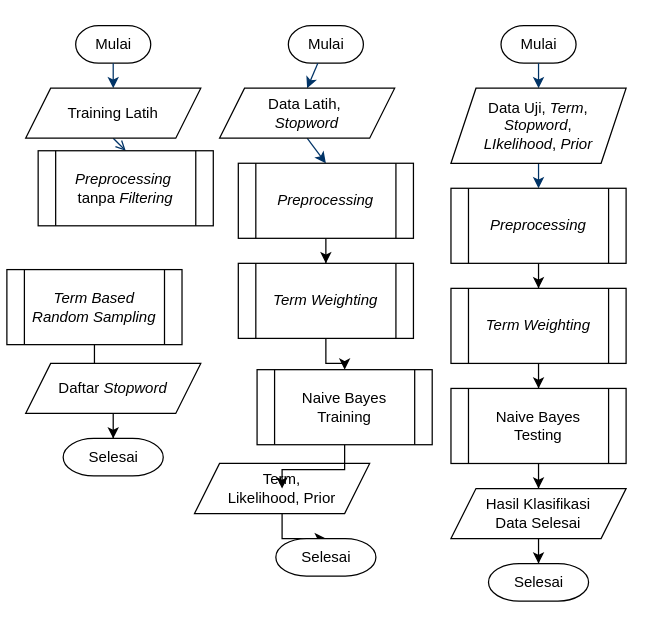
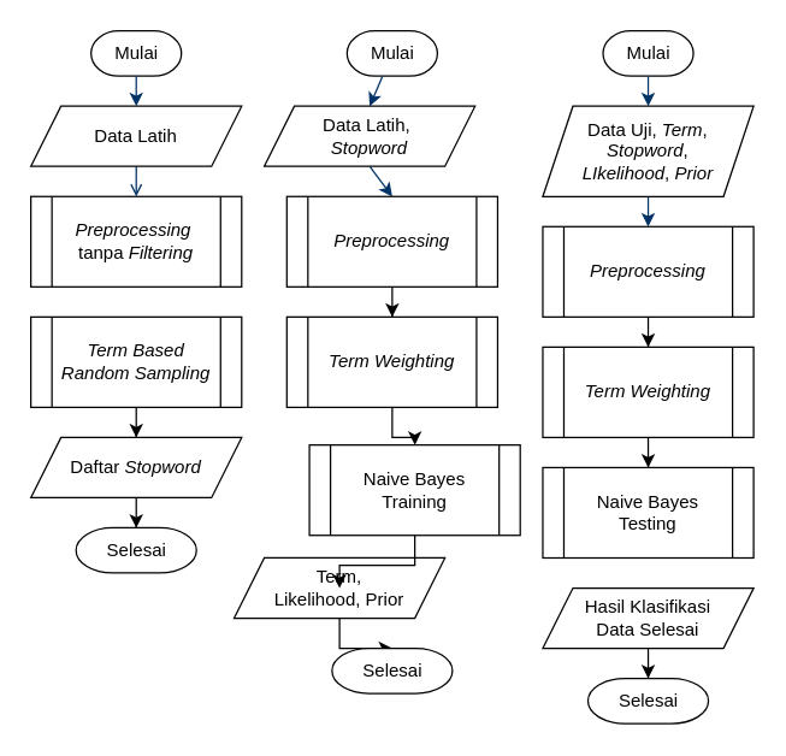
  <mxCell id="0" />
  <mxCell id="1" parent="0" />
  <mxCell id="2" value="Mulai" style="shape=mxgraph.flowchart.terminator;strokeWidth=1;gradientColor=none;gradientDirection=north;fontStyle=0;html=1;" parent="1" vertex="1"><mxGeometry x="60" y="20" width="60" height="30" as="geometry" /></mxCell>
  <mxCell id="3" style="fontStyle=1;strokeColor=#003366;strokeWidth=1;html=1;entryX=0.5;entryY=0;entryDx=0;entryDy=0;" parent="1" source="2" target="10" edge="1"><mxGeometry relative="1" as="geometry"><mxPoint x="90" y="70" as="targetPoint" /></mxGeometry></mxCell>
  <mxCell id="4" style="fontStyle=1;strokeColor=#003366;strokeWidth=1;html=1;entryX=0.5;entryY=0;entryDx=0;entryDy=0;exitX=0.5;exitY=1;exitDx=0;exitDy=0;endArrow=open;" parent="1" source="10" target="5" edge="1"><mxGeometry relative="1" as="geometry"><mxPoint x="90" y="110" as="sourcePoint" /><mxPoint x="90" y="130" as="targetPoint" /></mxGeometry></mxCell>
- <mxCell id="5" value="&lt;i&gt;Preprocessing&amp;nbsp;&lt;/i&gt;&lt;br&gt;tanpa &lt;i&gt;Filtering&lt;/i&gt;" style="shape=process;whiteSpace=wrap;html=1;backgroundOutline=1;" vertex="1" parent="1"><mxGeometry x="30" y="120" width="140" height="60" as="geometry" /></mxCell>
+ <mxCell id="5" value="&lt;i&gt;Preprocessing&amp;nbsp;&lt;/i&gt;&lt;br&gt;tanpa &lt;i&gt;Filtering&lt;/i&gt;" style="shape=process;whiteSpace=wrap;html=1;backgroundOutline=1;" vertex="1" parent="1"><mxGeometry x="20" y="130" width="140" height="60" as="geometry" /></mxCell>
  <mxCell id="6" value="" style="edgeStyle=orthogonalEdgeStyle;rounded=0;orthogonalLoop=1;jettySize=auto;html=1;" edge="1" parent="1" source="7" target="9"><mxGeometry relative="1" as="geometry" /></mxCell>
- <mxCell id="7" value="&lt;i&gt;Term Based Random Sampling&lt;/i&gt;" style="shape=process;whiteSpace=wrap;html=1;backgroundOutline=1;" vertex="1" parent="1"><mxGeometry x="5" y="215" width="140" height="60" as="geometry" /></mxCell>
+ <mxCell id="7" value="&lt;i&gt;Term Based Random Sampling&lt;/i&gt;" style="shape=process;whiteSpace=wrap;html=1;backgroundOutline=1;" vertex="1" parent="1"><mxGeometry x="20" y="210" width="140" height="60" as="geometry" /></mxCell>
  <mxCell id="8" value="" style="edgeStyle=orthogonalEdgeStyle;rounded=0;orthogonalLoop=1;jettySize=auto;html=1;" edge="1" parent="1" source="9" target="11"><mxGeometry relative="1" as="geometry" /></mxCell>
  <mxCell id="9" value="Daftar &lt;i&gt;Stopword&lt;/i&gt;" style="shape=parallelogram;perimeter=parallelogramPerimeter;whiteSpace=wrap;html=1;fixedSize=1;" vertex="1" parent="1"><mxGeometry x="20" y="290" width="140" height="40" as="geometry" /></mxCell>
- <mxCell id="10" value="Training Latih" style="shape=parallelogram;perimeter=parallelogramPerimeter;whiteSpace=wrap;html=1;fixedSize=1;" vertex="1" parent="1"><mxGeometry x="20" y="70" width="140" height="40" as="geometry" /></mxCell>
+ <mxCell id="10" value="Data Latih" style="shape=parallelogram;perimeter=parallelogramPerimeter;whiteSpace=wrap;html=1;fixedSize=1;" vertex="1" parent="1"><mxGeometry x="20" y="70" width="140" height="40" as="geometry" /></mxCell>
  <mxCell id="11" value="Selesai" style="shape=mxgraph.flowchart.terminator;strokeWidth=1;gradientColor=none;gradientDirection=north;fontStyle=0;html=1;" vertex="1" parent="1"><mxGeometry x="50" y="350" width="80" height="30" as="geometry" /></mxCell>
  <mxCell id="12" value="Mulai" style="shape=mxgraph.flowchart.terminator;strokeWidth=1;gradientColor=none;gradientDirection=north;fontStyle=0;html=1;" vertex="1" parent="1"><mxGeometry x="230" y="20" width="60" height="30" as="geometry" /></mxCell>
  <mxCell id="13" style="fontStyle=1;strokeColor=#003366;strokeWidth=1;html=1;entryX=0.5;entryY=0;entryDx=0;entryDy=0;" edge="1" parent="1" source="12" target="19"><mxGeometry relative="1" as="geometry"><mxPoint x="260" y="70" as="targetPoint" /></mxGeometry></mxCell>
  <mxCell id="14" style="fontStyle=1;strokeColor=#003366;strokeWidth=1;html=1;entryX=0.5;entryY=0;entryDx=0;entryDy=0;exitX=0.5;exitY=1;exitDx=0;exitDy=0;" edge="1" parent="1" source="19" target="16"><mxGeometry relative="1" as="geometry"><mxPoint x="260" y="110" as="sourcePoint" /><mxPoint x="260" y="130" as="targetPoint" /></mxGeometry></mxCell>
  <mxCell id="15" value="" style="edgeStyle=orthogonalEdgeStyle;rounded=0;orthogonalLoop=1;jettySize=auto;html=1;" edge="1" parent="1" source="16" target="22"><mxGeometry relative="1" as="geometry" /></mxCell>
  <mxCell id="16" value="&lt;i&gt;Preprocessing&lt;/i&gt;" style="shape=process;whiteSpace=wrap;html=1;backgroundOutline=1;" vertex="1" parent="1"><mxGeometry x="190" y="130" width="140" height="60" as="geometry" /></mxCell>
  <mxCell id="17" value="" style="edgeStyle=orthogonalEdgeStyle;rounded=0;orthogonalLoop=1;jettySize=auto;html=1;" edge="1" parent="1" source="18" target="20"><mxGeometry relative="1" as="geometry" /></mxCell>
  <mxCell id="18" value="Term, &lt;br&gt;Likelihood, Prior" style="shape=parallelogram;perimeter=parallelogramPerimeter;whiteSpace=wrap;html=1;fixedSize=1;" vertex="1" parent="1"><mxGeometry x="155" y="370" width="140" height="40" as="geometry" /></mxCell>
  <mxCell id="19" value="Data Latih,&amp;nbsp;&lt;br&gt;&lt;i&gt;Stopword&lt;/i&gt;" style="shape=parallelogram;perimeter=parallelogramPerimeter;whiteSpace=wrap;html=1;fixedSize=1;" vertex="1" parent="1"><mxGeometry x="175" y="70" width="140" height="40" as="geometry" /></mxCell>
  <mxCell id="20" value="Selesai" style="shape=mxgraph.flowchart.terminator;strokeWidth=1;gradientColor=none;gradientDirection=north;fontStyle=0;html=1;" vertex="1" parent="1"><mxGeometry x="220" y="430" width="80" height="30" as="geometry" /></mxCell>
  <mxCell id="21" value="" style="edgeStyle=orthogonalEdgeStyle;rounded=0;orthogonalLoop=1;jettySize=auto;html=1;" edge="1" parent="1" source="22" target="24"><mxGeometry relative="1" as="geometry" /></mxCell>
  <mxCell id="22" value="&lt;i&gt;Term Weighting&lt;/i&gt;" style="shape=process;whiteSpace=wrap;html=1;backgroundOutline=1;" vertex="1" parent="1"><mxGeometry x="190" y="210" width="140" height="60" as="geometry" /></mxCell>
  <mxCell id="23" value="" style="edgeStyle=orthogonalEdgeStyle;rounded=0;orthogonalLoop=1;jettySize=auto;html=1;" edge="1" parent="1" source="24" target="18"><mxGeometry relative="1" as="geometry" /></mxCell>
  <mxCell id="24" value="Naive Bayes Training" style="shape=process;whiteSpace=wrap;html=1;backgroundOutline=1;" vertex="1" parent="1"><mxGeometry x="205" y="295" width="140" height="60" as="geometry" /></mxCell>
  <mxCell id="25" value="Mulai" style="shape=mxgraph.flowchart.terminator;strokeWidth=1;gradientColor=none;gradientDirection=north;fontStyle=0;html=1;" vertex="1" parent="1"><mxGeometry x="400" y="20" width="60" height="30" as="geometry" /></mxCell>
  <mxCell id="26" style="fontStyle=1;strokeColor=#003366;strokeWidth=1;html=1;entryX=0.5;entryY=0;entryDx=0;entryDy=0;" edge="1" parent="1" source="25" target="32"><mxGeometry relative="1" as="geometry"><mxPoint x="430" y="70" as="targetPoint" /></mxGeometry></mxCell>
  <mxCell id="27" style="fontStyle=1;strokeColor=#003366;strokeWidth=1;html=1;entryX=0.5;entryY=0;entryDx=0;entryDy=0;exitX=0.5;exitY=1;exitDx=0;exitDy=0;" edge="1" parent="1" source="32" target="29"><mxGeometry relative="1" as="geometry"><mxPoint x="430" y="110" as="sourcePoint" /><mxPoint x="430" y="130" as="targetPoint" /></mxGeometry></mxCell>
  <mxCell id="28" value="" style="edgeStyle=orthogonalEdgeStyle;rounded=0;orthogonalLoop=1;jettySize=auto;html=1;" edge="1" parent="1" source="29" target="35"><mxGeometry relative="1" as="geometry" /></mxCell>
  <mxCell id="29" value="&lt;i&gt;Preprocessing&lt;/i&gt;" style="shape=process;whiteSpace=wrap;html=1;backgroundOutline=1;" vertex="1" parent="1"><mxGeometry x="360" y="150" width="140" height="60" as="geometry" /></mxCell>
  <mxCell id="30" value="" style="edgeStyle=orthogonalEdgeStyle;rounded=0;orthogonalLoop=1;jettySize=auto;html=1;" edge="1" parent="1" source="31" target="33"><mxGeometry relative="1" as="geometry" /></mxCell>
  <mxCell id="31" value="Hasil Klasifikasi&lt;br&gt;Data Selesai" style="shape=parallelogram;perimeter=parallelogramPerimeter;whiteSpace=wrap;html=1;fixedSize=1;" vertex="1" parent="1"><mxGeometry x="360" y="390" width="140" height="40" as="geometry" /></mxCell>
  <mxCell id="32" value="Data Uji, &lt;i&gt;Term&lt;/i&gt;,&lt;br&gt;&lt;i&gt;Stopword&lt;/i&gt;,&lt;br&gt;&lt;i&gt;LIkelihood&lt;/i&gt;, &lt;i&gt;Prior&lt;/i&gt;" style="shape=parallelogram;perimeter=parallelogramPerimeter;whiteSpace=wrap;html=1;fixedSize=1;" vertex="1" parent="1"><mxGeometry x="360" y="70" width="140" height="60" as="geometry" /></mxCell>
  <mxCell id="33" value="Selesai" style="shape=mxgraph.flowchart.terminator;strokeWidth=1;gradientColor=none;gradientDirection=north;fontStyle=0;html=1;" vertex="1" parent="1"><mxGeometry x="390" y="450" width="80" height="30" as="geometry" /></mxCell>
  <mxCell id="34" value="" style="edgeStyle=orthogonalEdgeStyle;rounded=0;orthogonalLoop=1;jettySize=auto;html=1;" edge="1" parent="1" source="35" target="37"><mxGeometry relative="1" as="geometry" /></mxCell>
  <mxCell id="35" value="&lt;i&gt;Term Weighting&lt;/i&gt;" style="shape=process;whiteSpace=wrap;html=1;backgroundOutline=1;" vertex="1" parent="1"><mxGeometry x="360" y="230" width="140" height="60" as="geometry" /></mxCell>
- <mxCell id="36" value="" style="edgeStyle=orthogonalEdgeStyle;rounded=0;orthogonalLoop=1;jettySize=auto;html=1;" edge="1" parent="1" source="37" target="31"><mxGeometry relative="1" as="geometry" /></mxCell>
  <mxCell id="37" value="Naive Bayes&lt;br&gt;Testing" style="shape=process;whiteSpace=wrap;html=1;backgroundOutline=1;" vertex="1" parent="1"><mxGeometry x="360" y="310" width="140" height="60" as="geometry" /></mxCell>
